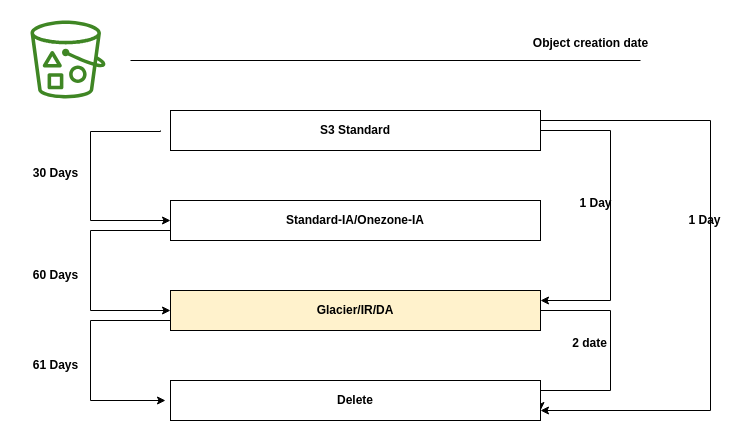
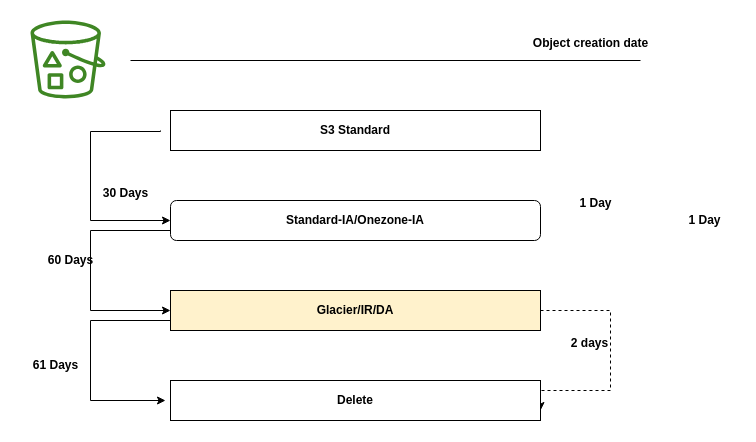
  <mxCell id="0" />
  <mxCell id="1" parent="0" />
  <mxCell id="2" value="" style="sketch=0;outlineConnect=0;fontColor=#232F3E;gradientColor=none;fillColor=#3F8624;strokeColor=none;dashed=0;verticalLabelPosition=bottom;verticalAlign=top;align=center;html=1;fontSize=12;fontStyle=0;aspect=fixed;pointerEvents=1;shape=mxgraph.aws4.bucket_with_objects;" vertex="1" parent="1"><mxGeometry x="30" y="20" width="75" height="78" as="geometry" /></mxCell>
  <mxCell id="3" value="" style="endArrow=none;html=1;rounded=0;" edge="1" parent="1"><mxGeometry width="50" height="50" relative="1" as="geometry"><mxPoint x="130" y="60" as="sourcePoint" /><mxPoint x="640" y="60" as="targetPoint" /></mxGeometry></mxCell>
  <mxCell id="4" value="&lt;b&gt;Object creation date&lt;/b&gt;" style="text;html=1;align=center;verticalAlign=middle;resizable=0;points=[];autosize=1;strokeColor=none;fillColor=none;" vertex="1" parent="1"><mxGeometry x="520" y="28" width="140" height="30" as="geometry" /></mxCell>
  <mxCell id="5" style="edgeStyle=orthogonalEdgeStyle;rounded=0;orthogonalLoop=1;jettySize=auto;html=1;entryX=0;entryY=0.5;entryDx=0;entryDy=0;" edge="1" parent="1" target="9"><mxGeometry relative="1" as="geometry"><mxPoint x="160" y="130" as="sourcePoint" /><Array as="points"><mxPoint x="160" y="131" /><mxPoint x="90" y="131" /><mxPoint x="90" y="220" /></Array></mxGeometry></mxCell>
- <mxCell id="6" style="edgeStyle=orthogonalEdgeStyle;rounded=0;orthogonalLoop=1;jettySize=auto;html=1;entryX=1;entryY=0.25;entryDx=0;entryDy=0;exitX=1;exitY=0.5;exitDx=0;exitDy=0;" edge="1" parent="1" source="8" target="11"><mxGeometry relative="1" as="geometry"><Array as="points"><mxPoint x="610" y="130" /><mxPoint x="610" y="300" /></Array></mxGeometry></mxCell>
- <mxCell id="7" style="edgeStyle=orthogonalEdgeStyle;rounded=0;orthogonalLoop=1;jettySize=auto;html=1;" edge="1" parent="1" source="8" target="12"><mxGeometry relative="1" as="geometry"><Array as="points"><mxPoint x="710" y="120" /><mxPoint x="710" y="410" /></Array></mxGeometry></mxCell>
  <mxCell id="8" value="&lt;b&gt;S3 Standard&lt;/b&gt;" style="rounded=0;whiteSpace=wrap;html=1;" vertex="1" parent="1"><mxGeometry x="170" y="110" width="370" height="40" as="geometry" /></mxCell>
- <mxCell id="9" value="&lt;b&gt;Standard-IA/Onezone-IA&lt;/b&gt;" style="rounded=0;whiteSpace=wrap;html=1;" vertex="1" parent="1"><mxGeometry x="170" y="200" width="370" height="40" as="geometry" /></mxCell>
- <mxCell id="10" style="edgeStyle=orthogonalEdgeStyle;rounded=0;orthogonalLoop=1;jettySize=auto;html=1;entryX=1;entryY=0.75;entryDx=0;entryDy=0;" edge="1" parent="1" source="11" target="12"><mxGeometry relative="1" as="geometry"><Array as="points"><mxPoint x="610" y="310" /><mxPoint x="610" y="390" /><mxPoint x="540" y="390" /></Array></mxGeometry></mxCell>
+ <mxCell id="9" value="&lt;b&gt;Standard-IA/Onezone-IA&lt;/b&gt;" style="whiteSpace=wrap;html=1;rounded=1;" vertex="1" parent="1"><mxGeometry x="170" y="200" width="370" height="40" as="geometry" /></mxCell>
+ <mxCell id="10" style="edgeStyle=orthogonalEdgeStyle;rounded=0;orthogonalLoop=1;jettySize=auto;html=1;entryX=1;entryY=0.75;entryDx=0;entryDy=0;dashed=1;" edge="1" parent="1" source="11" target="12"><mxGeometry relative="1" as="geometry"><Array as="points"><mxPoint x="610" y="310" /><mxPoint x="610" y="390" /><mxPoint x="540" y="390" /></Array></mxGeometry></mxCell>
  <mxCell id="11" value="&lt;b&gt;Glacier/IR/DA&lt;/b&gt;" style="rounded=0;whiteSpace=wrap;html=1;fillColor=#fff2cc;" vertex="1" parent="1"><mxGeometry x="170" y="290" width="370" height="40" as="geometry" /></mxCell>
  <mxCell id="12" value="&lt;b&gt;Delete&lt;/b&gt;" style="rounded=0;whiteSpace=wrap;html=1;" vertex="1" parent="1"><mxGeometry x="170" y="380" width="370" height="40" as="geometry" /></mxCell>
- <mxCell id="13" value="&lt;b&gt;30 Days&lt;/b&gt;" style="text;html=1;align=center;verticalAlign=middle;resizable=0;points=[];autosize=1;strokeColor=none;fillColor=none;" vertex="1" parent="1"><mxGeometry x="20" y="158" width="70" height="30" as="geometry" /></mxCell>
- <mxCell id="14" value="&lt;b&gt;60 Days&lt;/b&gt;" style="text;html=1;align=center;verticalAlign=middle;resizable=0;points=[];autosize=1;strokeColor=none;fillColor=none;" vertex="1" parent="1"><mxGeometry x="20" y="260" width="70" height="30" as="geometry" /></mxCell>
+ <mxCell id="13" value="&lt;b&gt;30 Days&lt;/b&gt;" style="text;html=1;align=center;verticalAlign=middle;resizable=0;points=[];autosize=1;strokeColor=none;fillColor=none;" vertex="1" parent="1"><mxGeometry x="90" y="178" width="70" height="30" as="geometry" /></mxCell>
+ <mxCell id="14" value="&lt;b&gt;60 Days&lt;/b&gt;" style="text;html=1;align=center;verticalAlign=middle;resizable=0;points=[];autosize=1;strokeColor=none;fillColor=none;" vertex="1" parent="1"><mxGeometry x="35" y="245" width="70" height="30" as="geometry" /></mxCell>
  <mxCell id="15" value="&lt;b&gt;61 Days&lt;/b&gt;" style="text;html=1;align=center;verticalAlign=middle;resizable=0;points=[];autosize=1;strokeColor=none;fillColor=none;" vertex="1" parent="1"><mxGeometry x="20" y="350" width="70" height="30" as="geometry" /></mxCell>
  <mxCell id="16" value="&lt;b&gt;1 Day&lt;/b&gt;" style="text;html=1;align=center;verticalAlign=middle;resizable=0;points=[];autosize=1;strokeColor=none;fillColor=none;" vertex="1" parent="1"><mxGeometry x="565" y="188" width="60" height="30" as="geometry" /></mxCell>
- <mxCell id="17" value="&lt;b&gt;2 date&lt;/b&gt;" style="text;html=1;align=center;verticalAlign=middle;resizable=0;points=[];autosize=1;strokeColor=none;fillColor=none;" vertex="1" parent="1"><mxGeometry x="559" y="328" width="60" height="30" as="geometry" /></mxCell>
+ <mxCell id="17" value="&lt;b&gt;2 days&lt;/b&gt;" style="text;html=1;align=center;verticalAlign=middle;resizable=0;points=[];autosize=1;strokeColor=none;fillColor=none;" vertex="1" parent="1"><mxGeometry x="559" y="328" width="60" height="30" as="geometry" /></mxCell>
  <mxCell id="18" value="&lt;b&gt;1 Day&lt;/b&gt;" style="text;html=1;align=center;verticalAlign=middle;resizable=0;points=[];autosize=1;strokeColor=none;fillColor=none;" vertex="1" parent="1"><mxGeometry x="674" y="205" width="60" height="30" as="geometry" /></mxCell>
  <mxCell id="19" style="edgeStyle=orthogonalEdgeStyle;rounded=0;orthogonalLoop=1;jettySize=auto;html=1;entryX=0;entryY=0.5;entryDx=0;entryDy=0;exitX=0;exitY=0.75;exitDx=0;exitDy=0;" edge="1" parent="1" source="9" target="11"><mxGeometry relative="1" as="geometry"><mxPoint x="175" y="240" as="sourcePoint" /><mxPoint x="185" y="340" as="targetPoint" /><Array as="points"><mxPoint x="90" y="230" /><mxPoint x="90" y="310" /></Array></mxGeometry></mxCell>
  <mxCell id="20" style="edgeStyle=orthogonalEdgeStyle;rounded=0;orthogonalLoop=1;jettySize=auto;html=1;" edge="1" parent="1"><mxGeometry relative="1" as="geometry"><mxPoint x="170" y="328" as="sourcePoint" /><mxPoint x="165" y="400" as="targetPoint" /><Array as="points"><mxPoint x="170" y="320" /><mxPoint x="90" y="320" /><mxPoint x="90" y="400" /></Array></mxGeometry></mxCell>
